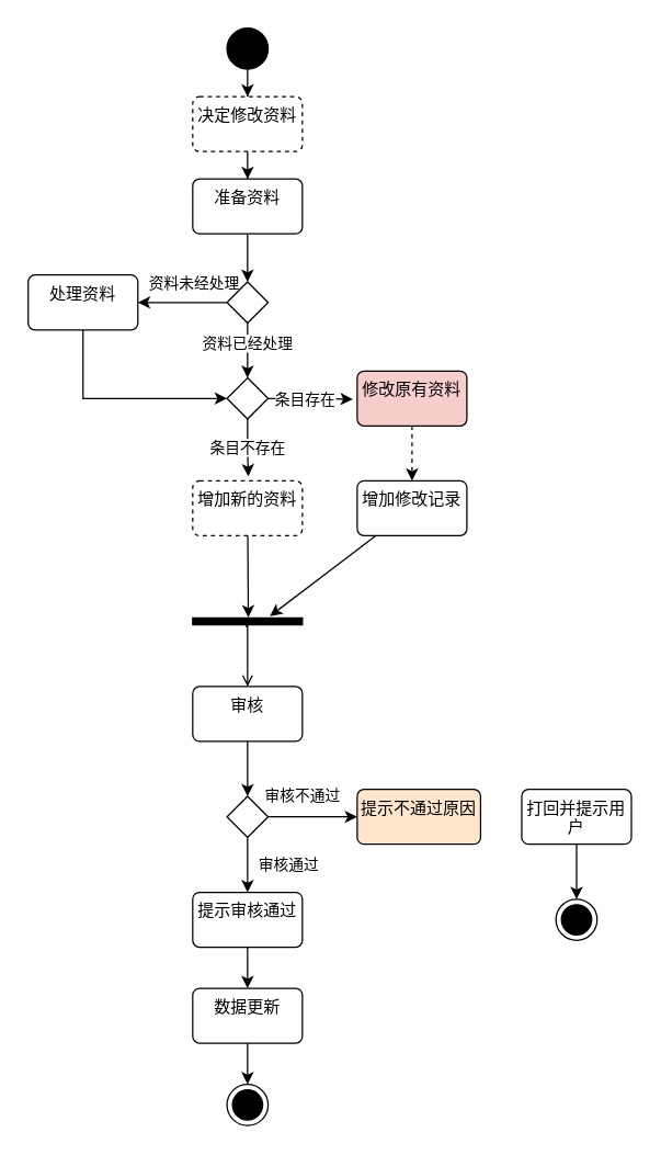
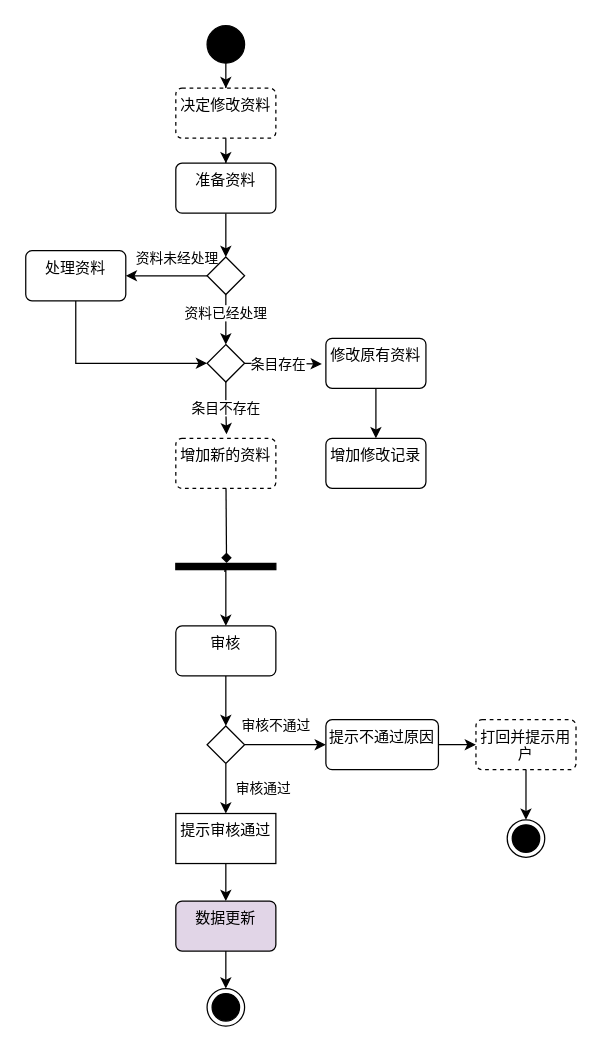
  <mxCell id="0" />
  <mxCell id="1" parent="0" />
  <mxCell id="2" style="edgeStyle=orthogonalEdgeStyle;rounded=0;orthogonalLoop=1;jettySize=auto;html=1;entryX=0.5;entryY=0;entryDx=0;entryDy=0;" parent="1" source="3" target="5" edge="1"><mxGeometry relative="1" as="geometry" /></mxCell>
  <mxCell id="3" value="" style="ellipse;fillColor=strokeColor;html=1;" parent="1" vertex="1"><mxGeometry x="165" y="20" width="30" height="30" as="geometry" /></mxCell>
  <mxCell id="4" style="edgeStyle=orthogonalEdgeStyle;rounded=0;orthogonalLoop=1;jettySize=auto;html=1;entryX=0.5;entryY=0;entryDx=0;entryDy=0;" parent="1" source="5" target="11" edge="1"><mxGeometry relative="1" as="geometry" /></mxCell>
  <mxCell id="5" value="决定修改资料" style="html=1;align=center;verticalAlign=top;rounded=1;absoluteArcSize=1;arcSize=10;dashed=1;whiteSpace=wrap;" parent="1" vertex="1"><mxGeometry x="140" y="70" width="80" height="40" as="geometry" /></mxCell>
  <mxCell id="6" style="edgeStyle=orthogonalEdgeStyle;rounded=0;orthogonalLoop=1;jettySize=auto;html=1;entryX=1;entryY=0.5;entryDx=0;entryDy=0;" parent="1" source="9" target="13" edge="1"><mxGeometry relative="1" as="geometry" /></mxCell>
  <mxCell id="7" value="资料未经处理" style="edgeLabel;html=1;align=center;verticalAlign=middle;resizable=0;points=[];" parent="6" vertex="1" connectable="0"><mxGeometry x="-0.248" relative="1" as="geometry"><mxPoint x="-1" y="-15" as="offset" /></mxGeometry></mxCell>
  <mxCell id="8" value="资料已经处理" style="edgeStyle=orthogonalEdgeStyle;rounded=0;orthogonalLoop=1;jettySize=auto;html=1;entryX=0.5;entryY=0;entryDx=0;entryDy=0;" parent="1" source="9" target="17" edge="1"><mxGeometry x="-0.25" relative="1" as="geometry"><mxPoint as="offset" /></mxGeometry></mxCell>
  <mxCell id="9" value="" style="rhombus;" parent="1" vertex="1"><mxGeometry x="165" y="205" width="30" height="30" as="geometry" /></mxCell>
  <mxCell id="10" style="edgeStyle=orthogonalEdgeStyle;rounded=0;orthogonalLoop=1;jettySize=auto;html=1;entryX=0.5;entryY=0;entryDx=0;entryDy=0;" parent="1" source="11" target="9" edge="1"><mxGeometry relative="1" as="geometry" /></mxCell>
  <mxCell id="11" value="准备资料" style="html=1;align=center;verticalAlign=top;rounded=1;absoluteArcSize=1;arcSize=10;dashed=0;whiteSpace=wrap;" parent="1" vertex="1"><mxGeometry x="140" y="130" width="80" height="40" as="geometry" /></mxCell>
  <mxCell id="12" style="edgeStyle=orthogonalEdgeStyle;rounded=0;orthogonalLoop=1;jettySize=auto;html=1;entryX=0;entryY=0.5;entryDx=0;entryDy=0;elbow=vertical;" parent="1" source="13" target="17" edge="1"><mxGeometry relative="1" as="geometry"><Array as="points"><mxPoint x="60" y="290" /></Array></mxGeometry></mxCell>
  <mxCell id="13" value="处理资料" style="html=1;align=center;verticalAlign=top;rounded=1;absoluteArcSize=1;arcSize=10;dashed=0;whiteSpace=wrap;" parent="1" vertex="1"><mxGeometry x="20" y="200" width="80" height="40" as="geometry" /></mxCell>
  <mxCell id="14" style="edgeStyle=orthogonalEdgeStyle;rounded=0;orthogonalLoop=1;jettySize=auto;html=1;entryX=-0.04;entryY=0.515;entryDx=0;entryDy=0;entryPerimeter=0;" parent="1" source="17" target="19" edge="1"><mxGeometry relative="1" as="geometry" /></mxCell>
  <mxCell id="15" value="条目存在" style="edgeLabel;html=1;align=center;verticalAlign=middle;resizable=0;points=[];" parent="14" vertex="1" connectable="0"><mxGeometry x="-0.165" relative="1" as="geometry"><mxPoint as="offset" /></mxGeometry></mxCell>
  <mxCell id="16" value="条目不存在" style="edgeStyle=orthogonalEdgeStyle;rounded=0;orthogonalLoop=1;jettySize=auto;html=1;entryX=0.507;entryY=-0.08;entryDx=0;entryDy=0;entryPerimeter=0;" parent="1" source="17" target="21" edge="1"><mxGeometry relative="1" as="geometry" /></mxCell>
  <mxCell id="17" value="" style="rhombus;" parent="1" vertex="1"><mxGeometry x="165" y="275" width="30" height="30" as="geometry" /></mxCell>
- <mxCell id="18" style="edgeStyle=orthogonalEdgeStyle;rounded=0;orthogonalLoop=1;jettySize=auto;html=1;entryX=0.5;entryY=0;entryDx=0;entryDy=0;dashed=1;" parent="1" source="19" target="23" edge="1"><mxGeometry relative="1" as="geometry" /></mxCell>
- <mxCell id="19" value="修改原有资料" style="html=1;align=center;verticalAlign=top;rounded=1;absoluteArcSize=1;arcSize=10;dashed=0;whiteSpace=wrap;fillColor=#f8cecc;" parent="1" vertex="1"><mxGeometry x="260" y="270" width="80" height="40" as="geometry" /></mxCell>
- <mxCell id="20" style="rounded=0;orthogonalLoop=1;jettySize=auto;html=1;entryX=-0.067;entryY=0.493;entryDx=0;entryDy=0;entryPerimeter=0;" parent="1" source="21" target="25" edge="1"><mxGeometry relative="1" as="geometry" /></mxCell>
+ <mxCell id="18" style="edgeStyle=orthogonalEdgeStyle;rounded=0;orthogonalLoop=1;jettySize=auto;html=1;entryX=0.5;entryY=0;entryDx=0;entryDy=0;" parent="1" source="19" target="23" edge="1"><mxGeometry relative="1" as="geometry" /></mxCell>
+ <mxCell id="19" value="修改原有资料" style="html=1;align=center;verticalAlign=top;rounded=1;absoluteArcSize=1;arcSize=10;dashed=0;whiteSpace=wrap;" parent="1" vertex="1"><mxGeometry x="260" y="270" width="80" height="40" as="geometry" /></mxCell>
+ <mxCell id="20" style="rounded=0;orthogonalLoop=1;jettySize=auto;html=1;entryX=-0.067;entryY=0.493;entryDx=0;entryDy=0;entryPerimeter=0;endArrow=diamond;" parent="1" source="21" target="25" edge="1"><mxGeometry relative="1" as="geometry" /></mxCell>
  <mxCell id="21" value="增加新的资料" style="html=1;align=center;verticalAlign=top;rounded=1;absoluteArcSize=1;arcSize=10;dashed=1;whiteSpace=wrap;" parent="1" vertex="1"><mxGeometry x="140" y="350" width="80" height="40" as="geometry" /></mxCell>
- <mxCell id="22" style="rounded=0;orthogonalLoop=1;jettySize=auto;html=1;entryX=-0.257;entryY=0.296;entryDx=0;entryDy=0;entryPerimeter=0;" parent="1" source="23" target="25" edge="1"><mxGeometry relative="1" as="geometry" /></mxCell>
  <mxCell id="23" value="增加修改记录" style="html=1;align=center;verticalAlign=top;rounded=1;absoluteArcSize=1;arcSize=10;dashed=0;whiteSpace=wrap;" parent="1" vertex="1"><mxGeometry x="260" y="350" width="80" height="40" as="geometry" /></mxCell>
- <mxCell id="24" value="" style="edgeStyle=orthogonalEdgeStyle;rounded=0;orthogonalLoop=1;jettySize=auto;html=1;endArrow=open;" parent="1" source="25" target="27" edge="1"><mxGeometry relative="1" as="geometry" /></mxCell>
+ <mxCell id="24" value="" style="edgeStyle=orthogonalEdgeStyle;rounded=0;orthogonalLoop=1;jettySize=auto;html=1;" parent="1" source="25" target="27" edge="1"><mxGeometry relative="1" as="geometry" /></mxCell>
  <mxCell id="25" value="r" style="html=1;points=[];perimeter=orthogonalPerimeter;fillColor=strokeColor;direction=south;" parent="1" vertex="1"><mxGeometry x="140" y="450" width="80" height="5" as="geometry" /></mxCell>
  <mxCell id="26" style="edgeStyle=orthogonalEdgeStyle;rounded=0;orthogonalLoop=1;jettySize=auto;html=1;entryX=0.5;entryY=0;entryDx=0;entryDy=0;" parent="1" source="27" target="30" edge="1"><mxGeometry relative="1" as="geometry" /></mxCell>
  <mxCell id="27" value="审核" style="html=1;align=center;verticalAlign=top;rounded=1;absoluteArcSize=1;arcSize=10;dashed=0;whiteSpace=wrap;" parent="1" vertex="1"><mxGeometry x="140" y="500" width="80" height="40" as="geometry" /></mxCell>
  <mxCell id="28" value="审核不通过" style="edgeStyle=orthogonalEdgeStyle;rounded=0;orthogonalLoop=1;jettySize=auto;html=1;entryX=0;entryY=0.5;entryDx=0;entryDy=0;" parent="1" source="30" target="34" edge="1"><mxGeometry x="-0.231" y="15" relative="1" as="geometry"><mxPoint as="offset" /></mxGeometry></mxCell>
  <mxCell id="29" value="审核通过" style="edgeStyle=orthogonalEdgeStyle;rounded=0;orthogonalLoop=1;jettySize=auto;html=1;entryX=0.5;entryY=0;entryDx=0;entryDy=0;" parent="1" source="30" target="32" edge="1"><mxGeometry y="30" relative="1" as="geometry"><mxPoint as="offset" /></mxGeometry></mxCell>
  <mxCell id="30" value="" style="rhombus;" parent="1" vertex="1"><mxGeometry x="165" y="580" width="30" height="30" as="geometry" /></mxCell>
  <mxCell id="31" style="edgeStyle=orthogonalEdgeStyle;rounded=0;orthogonalLoop=1;jettySize=auto;html=1;entryX=0.5;entryY=0;entryDx=0;entryDy=0;" parent="1" source="32" target="36" edge="1"><mxGeometry relative="1" as="geometry" /></mxCell>
- <mxCell id="32" value="提示审核通过" style="html=1;align=center;verticalAlign=top;rounded=1;absoluteArcSize=1;arcSize=10;dashed=0;whiteSpace=wrap;" parent="1" vertex="1"><mxGeometry x="140" y="650" width="80" height="40" as="geometry" /></mxCell>
- <mxCell id="34" value="提示不通过原因" style="html=1;align=center;verticalAlign=top;rounded=1;absoluteArcSize=1;arcSize=10;dashed=0;whiteSpace=wrap;fillColor=#ffe6cc;" parent="1" vertex="1"><mxGeometry x="260" y="575" width="90" height="40" as="geometry" /></mxCell>
+ <mxCell id="32" value="提示审核通过" style="html=1;align=center;verticalAlign=top;absoluteArcSize=1;arcSize=10;dashed=0;whiteSpace=wrap;rounded=0;" parent="1" vertex="1"><mxGeometry x="140" y="650" width="80" height="40" as="geometry" /></mxCell>
+ <mxCell id="33" style="edgeStyle=orthogonalEdgeStyle;rounded=0;orthogonalLoop=1;jettySize=auto;html=1;" edge="1" parent="1" source="34" target="40"><mxGeometry relative="1" as="geometry" /></mxCell>
+ <mxCell id="34" value="提示不通过原因" style="html=1;align=center;verticalAlign=top;rounded=1;absoluteArcSize=1;arcSize=10;dashed=0;whiteSpace=wrap;" parent="1" vertex="1"><mxGeometry x="260" y="575" width="90" height="40" as="geometry" /></mxCell>
  <mxCell id="35" style="edgeStyle=orthogonalEdgeStyle;rounded=0;orthogonalLoop=1;jettySize=auto;html=1;entryX=0.5;entryY=0;entryDx=0;entryDy=0;" parent="1" source="36" edge="1"><mxGeometry relative="1" as="geometry"><mxPoint x="180" y="790" as="targetPoint" /></mxGeometry></mxCell>
- <mxCell id="36" value="数据更新" style="html=1;align=center;verticalAlign=top;rounded=1;absoluteArcSize=1;arcSize=10;dashed=0;whiteSpace=wrap;" parent="1" vertex="1"><mxGeometry x="140" y="720" width="80" height="40" as="geometry" /></mxCell>
+ <mxCell id="36" value="数据更新" style="html=1;align=center;verticalAlign=top;rounded=1;absoluteArcSize=1;arcSize=10;dashed=0;whiteSpace=wrap;fillColor=#e1d5e7;" parent="1" vertex="1"><mxGeometry x="140" y="720" width="80" height="40" as="geometry" /></mxCell>
  <mxCell id="37" value="" style="ellipse;html=1;shape=endState;fillColor=strokeColor;" parent="1" vertex="1"><mxGeometry x="165" y="790" width="30" height="30" as="geometry" /></mxCell>
  <mxCell id="38" value="" style="ellipse;html=1;shape=endState;fillColor=strokeColor;" parent="1" vertex="1"><mxGeometry x="405" y="655" width="30" height="30" as="geometry" /></mxCell>
  <mxCell id="39" style="edgeStyle=orthogonalEdgeStyle;rounded=0;orthogonalLoop=1;jettySize=auto;html=1;" edge="1" parent="1" source="40" target="38"><mxGeometry relative="1" as="geometry" /></mxCell>
- <mxCell id="40" value="打回并提示用户" style="html=1;align=center;verticalAlign=top;rounded=1;absoluteArcSize=1;arcSize=10;dashed=0;whiteSpace=wrap;" vertex="1" parent="1"><mxGeometry x="380" y="575" width="80" height="40" as="geometry" /></mxCell>
+ <mxCell id="40" value="打回并提示用户" style="html=1;align=center;verticalAlign=top;rounded=1;absoluteArcSize=1;arcSize=10;dashed=1;whiteSpace=wrap;" vertex="1" parent="1"><mxGeometry x="380" y="575" width="80" height="40" as="geometry" /></mxCell>
